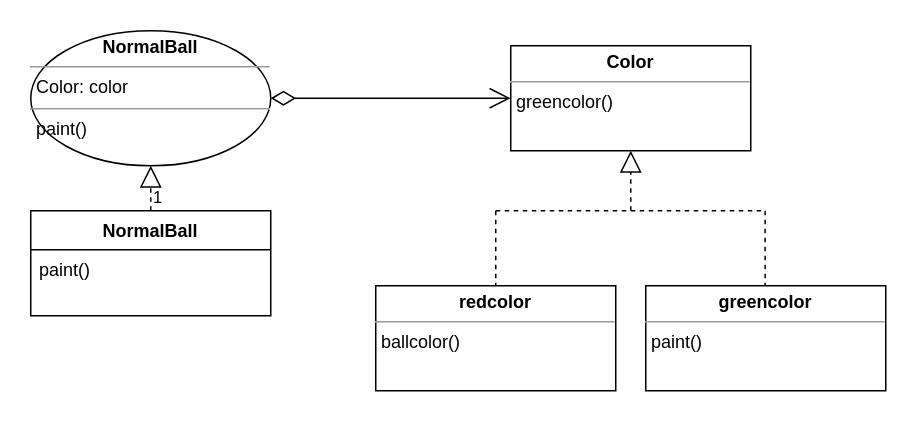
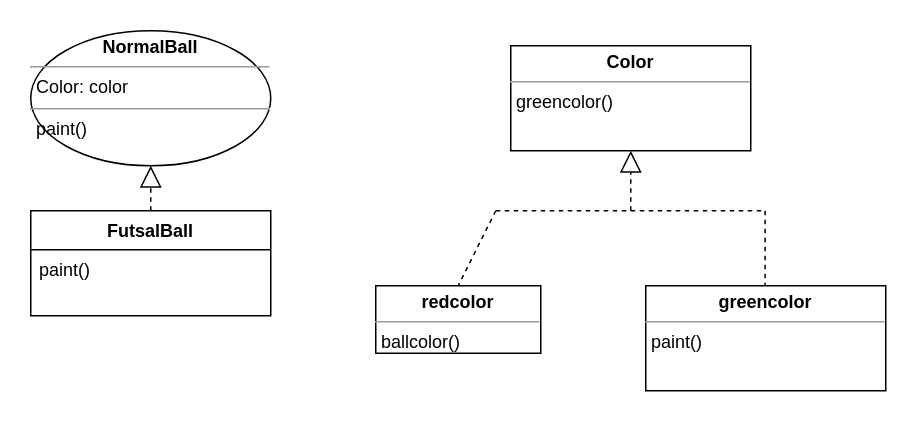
  <mxCell id="0" />
  <mxCell id="1" parent="0" />
- <mxCell id="2" value="1" style="endArrow=open;html=1;endSize=12;startArrow=diamondThin;startSize=14;startFill=0;edgeStyle=orthogonalEdgeStyle;align=left;verticalAlign=bottom;rounded=0;entryX=0;entryY=0.5;entryDx=0;entryDy=0;exitX=1;exitY=0.5;exitDx=0;exitDy=0;" parent="1" target="3" edge="1" source="6"><mxGeometry x="-1" y="-110" relative="1" as="geometry"><mxPoint x="210" y="4.5" as="sourcePoint" /><mxPoint x="370" y="4.5" as="targetPoint" /><mxPoint x="-80" y="-35" as="offset" /></mxGeometry></mxCell>
  <mxCell id="3" value="&lt;p style=&quot;margin:0px;margin-top:4px;text-align:center;&quot;&gt;&lt;b&gt;Color&lt;/b&gt;&lt;/p&gt;&lt;hr size=&quot;1&quot;&gt;&lt;p style=&quot;margin:0px;margin-left:4px;&quot;&gt;&lt;/p&gt;&lt;p style=&quot;margin:0px;margin-left:4px;&quot;&gt;greencolor()&lt;/p&gt;&lt;p style=&quot;margin:0px;margin-left:4px;&quot;&gt;&lt;br&gt;&lt;/p&gt;" style="verticalAlign=top;align=left;overflow=fill;fontSize=12;fontFamily=Helvetica;html=1;" parent="1" vertex="1"><mxGeometry x="340" y="30" width="160" height="70" as="geometry" /></mxCell>
- <mxCell id="4" value="NormalBall" style="swimlane;fontStyle=1;align=center;verticalAlign=top;childLayout=stackLayout;horizontal=1;startSize=26;horizontalStack=0;resizeParent=1;resizeParentMax=0;resizeLast=0;collapsible=1;marginBottom=0;" parent="1" vertex="1"><mxGeometry x="20" y="140" width="160" height="70" as="geometry" /></mxCell>
+ <mxCell id="4" value="FutsalBall" style="swimlane;fontStyle=1;align=center;verticalAlign=top;childLayout=stackLayout;horizontal=1;startSize=26;horizontalStack=0;resizeParent=1;resizeParentMax=0;resizeLast=0;collapsible=1;marginBottom=0;" parent="1" vertex="1"><mxGeometry x="20" y="140" width="160" height="70" as="geometry" /></mxCell>
  <mxCell id="5" value="paint()" style="text;strokeColor=none;fillColor=none;align=left;verticalAlign=top;spacingLeft=4;spacingRight=4;overflow=hidden;rotatable=0;points=[[0,0.5],[1,0.5]];portConstraint=eastwest;" parent="4" vertex="1"><mxGeometry y="26" width="160" height="44" as="geometry" /></mxCell>
  <mxCell id="6" value="&lt;p style=&quot;margin:0px;margin-top:4px;text-align:center;&quot;&gt;&lt;b&gt;NormalBall&lt;/b&gt;&lt;/p&gt;&lt;hr size=&quot;1&quot;&gt;&lt;p style=&quot;margin:0px;margin-left:4px;&quot;&gt;Color: color&lt;/p&gt;&lt;hr size=&quot;1&quot;&gt;&lt;p style=&quot;margin:0px;margin-left:4px;&quot;&gt;paint()&lt;br&gt;&lt;/p&gt;&lt;p style=&quot;margin:0px;margin-left:4px;&quot;&gt;&lt;br&gt;&lt;/p&gt;" style="ellipse;verticalAlign=top;align=left;overflow=fill;fontSize=12;fontFamily=Helvetica;html=1;" parent="1" vertex="1"><mxGeometry x="20" y="20" width="160" height="90" as="geometry" /></mxCell>
  <mxCell id="7" value="" style="endArrow=block;dashed=1;endFill=0;endSize=12;html=1;rounded=0;exitX=0.5;exitY=0;exitDx=0;exitDy=0;entryX=0.5;entryY=1;entryDx=0;entryDy=0;" parent="1" source="4" target="6" edge="1"><mxGeometry width="160" relative="1" as="geometry"><mxPoint x="130" y="50" as="sourcePoint" /><mxPoint x="160" y="70" as="targetPoint" /></mxGeometry></mxCell>
- <mxCell id="8" value="&lt;p style=&quot;margin:0px;margin-top:4px;text-align:center;&quot;&gt;&lt;b&gt;redcolor&lt;/b&gt;&lt;/p&gt;&lt;hr size=&quot;1&quot;&gt;&lt;p style=&quot;margin:0px;margin-left:4px;&quot;&gt;&lt;/p&gt;&lt;p style=&quot;margin:0px;margin-left:4px;&quot;&gt;ballcolor()&lt;/p&gt;&lt;p style=&quot;margin:0px;margin-left:4px;&quot;&gt;&lt;br&gt;&lt;/p&gt;" style="verticalAlign=top;align=left;overflow=fill;fontSize=12;fontFamily=Helvetica;html=1;" parent="1" vertex="1"><mxGeometry x="250" y="190" width="160" height="70" as="geometry" /></mxCell>
+ <mxCell id="8" value="&lt;p style=&quot;margin:0px;margin-top:4px;text-align:center;&quot;&gt;&lt;b&gt;redcolor&lt;/b&gt;&lt;/p&gt;&lt;hr size=&quot;1&quot;&gt;&lt;p style=&quot;margin:0px;margin-left:4px;&quot;&gt;&lt;/p&gt;&lt;p style=&quot;margin:0px;margin-left:4px;&quot;&gt;ballcolor()&lt;/p&gt;&lt;p style=&quot;margin:0px;margin-left:4px;&quot;&gt;&lt;br&gt;&lt;/p&gt;" style="verticalAlign=top;align=left;overflow=fill;fontSize=12;fontFamily=Helvetica;html=1;" parent="1" vertex="1"><mxGeometry x="250" y="190" width="110" height="45" as="geometry" /></mxCell>
  <mxCell id="9" value="&lt;p style=&quot;margin:0px;margin-top:4px;text-align:center;&quot;&gt;&lt;b&gt;greencolor&lt;/b&gt;&lt;/p&gt;&lt;hr size=&quot;1&quot;&gt;&lt;p style=&quot;margin:0px;margin-left:4px;&quot;&gt;&lt;/p&gt;&lt;p style=&quot;margin:0px;margin-left:4px;&quot;&gt;paint()&lt;br&gt;&lt;/p&gt;" style="verticalAlign=top;align=left;overflow=fill;fontSize=12;fontFamily=Helvetica;html=1;" parent="1" vertex="1"><mxGeometry x="430" y="190" width="160" height="70" as="geometry" /></mxCell>
  <mxCell id="10" value="" style="endArrow=block;dashed=1;endFill=0;endSize=12;html=1;rounded=0;entryX=0.5;entryY=1;entryDx=0;entryDy=0;" parent="1" target="3" edge="1"><mxGeometry width="160" relative="1" as="geometry"><mxPoint x="420" y="140" as="sourcePoint" /><mxPoint x="340" y="110" as="targetPoint" /></mxGeometry></mxCell>
  <mxCell id="11" value="" style="endArrow=none;dashed=1;html=1;rounded=0;entryX=0.5;entryY=0;entryDx=0;entryDy=0;" edge="1" parent="1" target="8"><mxGeometry width="50" height="50" relative="1" as="geometry"><mxPoint x="330" y="140" as="sourcePoint" /><mxPoint x="440" y="140" as="targetPoint" /></mxGeometry></mxCell>
  <mxCell id="12" value="" style="endArrow=none;dashed=1;html=1;rounded=0;entryX=0.5;entryY=0;entryDx=0;entryDy=0;" edge="1" parent="1"><mxGeometry width="50" height="50" relative="1" as="geometry"><mxPoint x="509.58" y="140" as="sourcePoint" /><mxPoint x="509.58" y="190" as="targetPoint" /></mxGeometry></mxCell>
  <mxCell id="13" value="" style="endArrow=none;dashed=1;html=1;rounded=0;" edge="1" parent="1"><mxGeometry width="50" height="50" relative="1" as="geometry"><mxPoint x="330" y="140" as="sourcePoint" /><mxPoint x="420" y="140" as="targetPoint" /></mxGeometry></mxCell>
  <mxCell id="14" value="" style="endArrow=none;dashed=1;html=1;rounded=0;" edge="1" parent="1"><mxGeometry width="50" height="50" relative="1" as="geometry"><mxPoint x="420" y="140" as="sourcePoint" /><mxPoint x="510" y="140" as="targetPoint" /></mxGeometry></mxCell>
